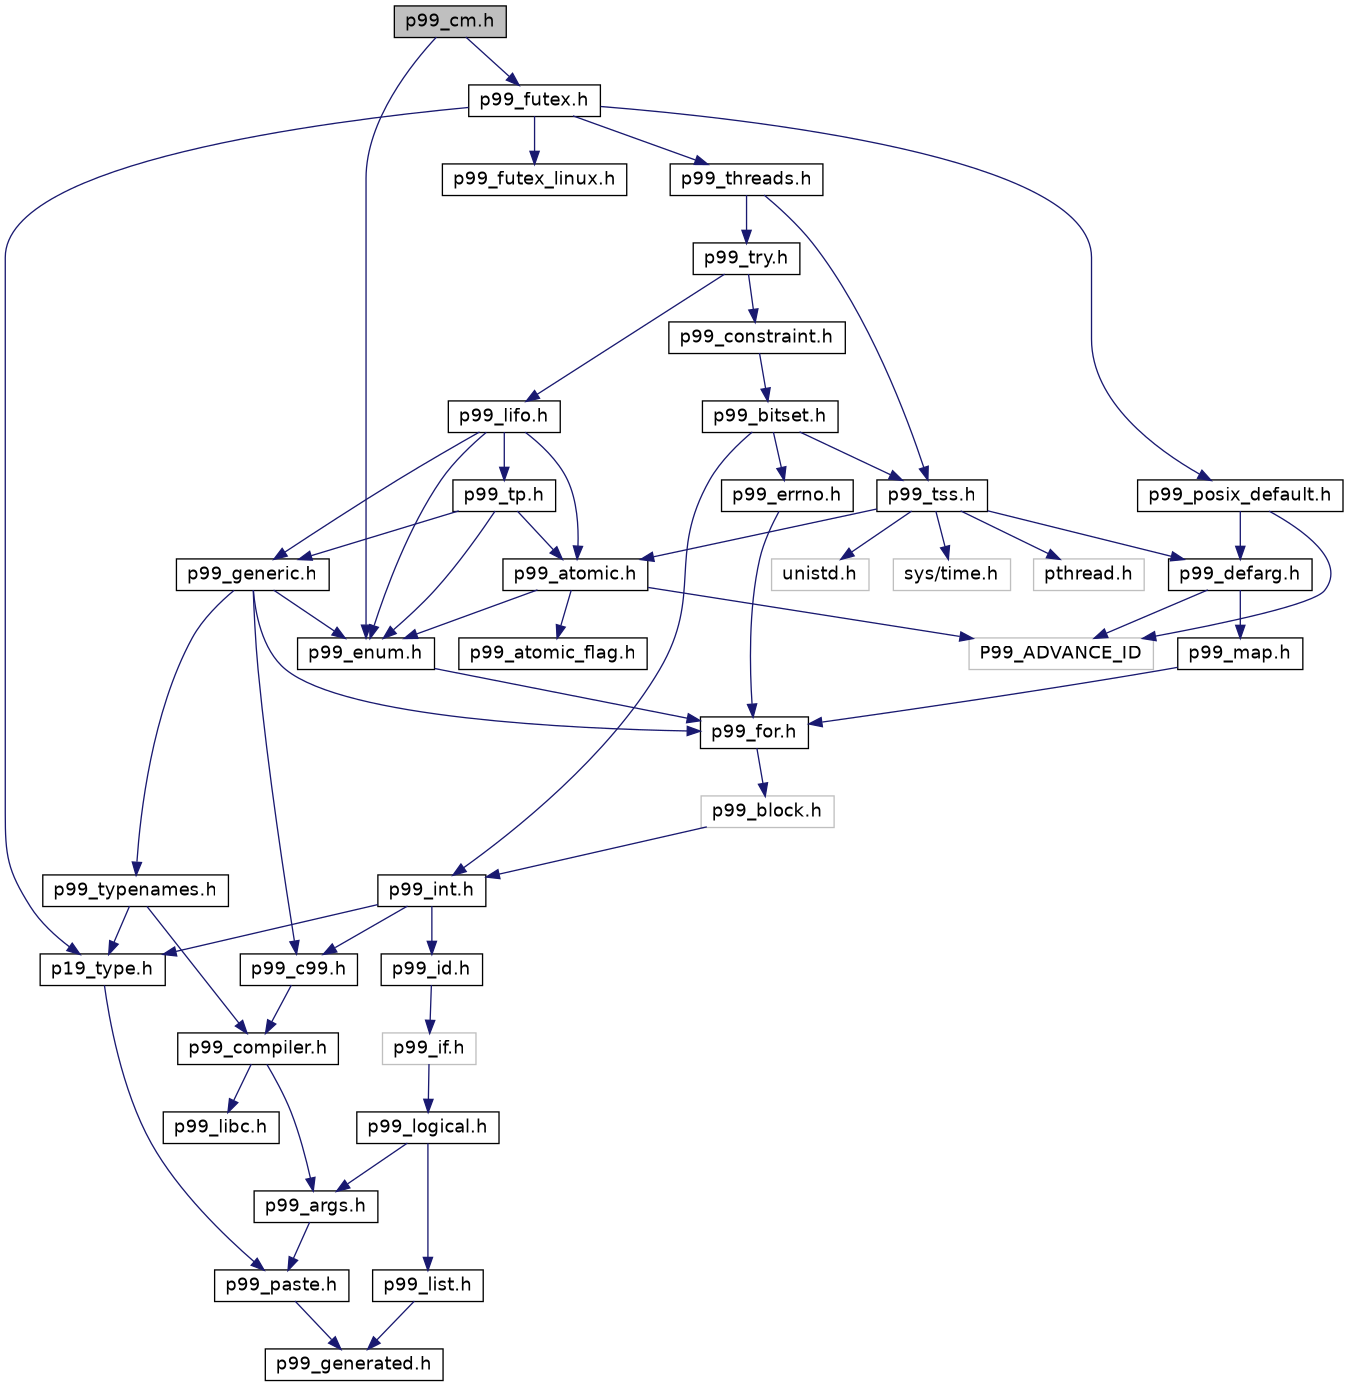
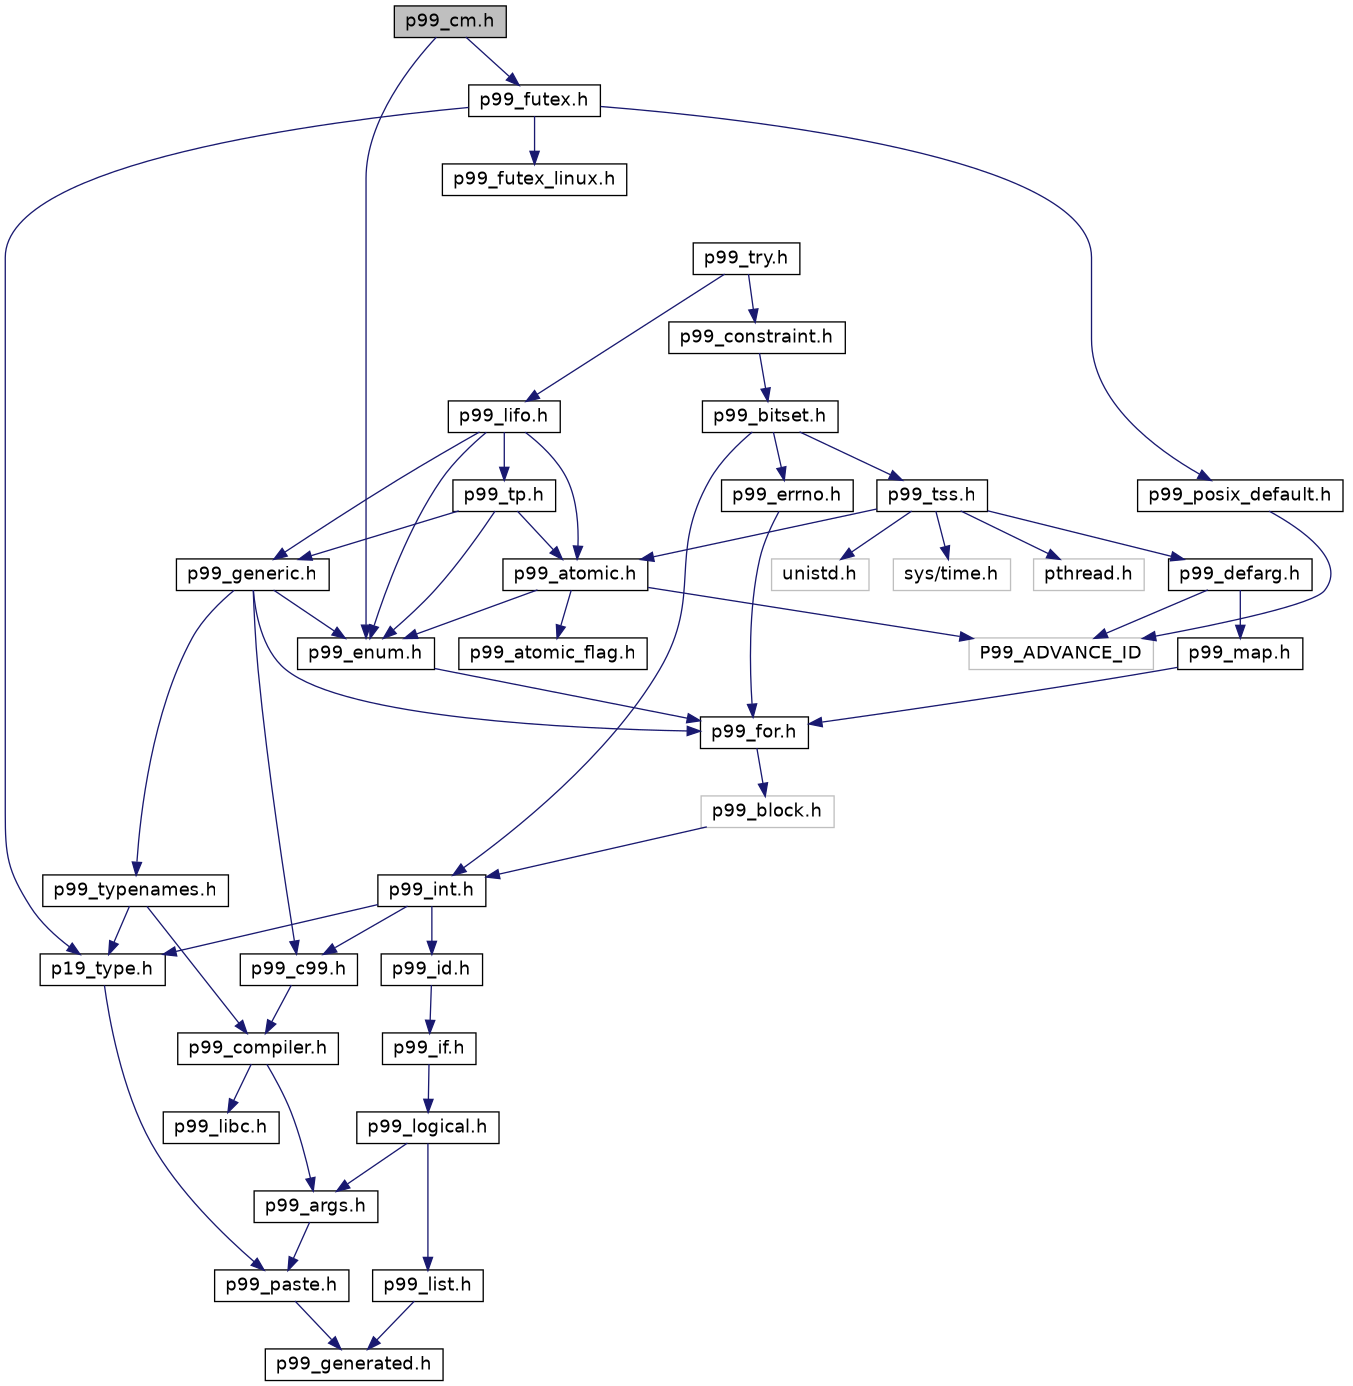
  digraph {
    node [color=black fillcolor=white fontname=Helvetica fontsize=14 shape=record style=filled]
    edge [color=midnightblue fontname=Helvetica fontsize=14 labelfontname=Helvetica labelfontsize=14 style=solid]
    n1 [fillcolor=grey75 fontcolor=black height=0.2 label="p99_cm.h" width=0.4]
    n2 [height=0.2 label="p99_futex.h" width=0.4]
    n3 [height=0.2 label="p99_enum.h" width=0.4]
    n4 [height=0.2 label="p19_type.h" width=0.4]
-   n5 [height=0.2 label="p99_threads.h" width=0.4]
    n6 [height=0.2 label="p99_posix_default.h" width=0.4]
    n7 [height=0.2 label="p99_futex_linux.h" width=0.4]
    n8 [height=0.2 label="p99_for.h" width=0.4]
    n9 [height=0.2 label="p99_paste.h" width=0.4]
    n10 [height=0.2 label="p99_try.h" width=0.4]
    n11 [height=0.2 label="p99_tss.h" width=0.4]
    n12 [height=0.2 label="p99_defarg.h" width=0.4]
    n13 [color=grey75 height=0.2 label=P99_ADVANCE_ID width=0.4]
    n14 [height=0.2 label="p99_generated.h" width=0.4]
    n15 [height=0.2 label="p99_constraint.h" width=0.4]
    n16 [height=0.2 label="p99_lifo.h" width=0.4]
    n17 [color=grey75 height=0.2 label="unistd.h" width=0.4]
    n18 [color=grey75 height=0.2 label="sys/time.h" width=0.4]
    n19 [color=grey75 height=0.2 label="pthread.h" width=0.4]
    n20 [height=0.2 label="p99_atomic.h" width=0.4]
    n21 [height=0.2 label="p99_bitset.h" width=0.4]
    n22 [height=0.2 label="p99_generic.h" width=0.4]
    n23 [height=0.2 label="p99_tp.h" width=0.4]
    n24 [height=0.2 label="p99_int.h" width=0.4]
    n25 [height=0.2 label="p99_errno.h" width=0.4]
    n26 [height=0.2 label="p99_c99.h" width=0.4]
    n27 [height=0.2 label="p99_id.h" width=0.4]
    n28 [height=0.2 label="p99_compiler.h" width=0.4]
    n29 [height=0.2 label="p99_map.h" width=0.4]
    n30 [height=0.2 label="p99_atomic_flag.h" width=0.4]
    n31 [color=grey75 height=0.2 label="p99_block.h" width=0.4]
-   n32 [color=grey75 height=0.2 label="p99_if.h" width=0.4]
+   n32 [height=0.2 label="p99_if.h" width=0.4]
    n33 [height=0.2 label="p99_args.h" width=0.4]
    n34 [height=0.2 label="p99_libc.h" width=0.4]
    n35 [height=0.2 label="p99_logical.h" width=0.4]
    n36 [height=0.2 label="p99_list.h" width=0.4]
    n37 [height=0.2 label="p99_typenames.h" width=0.4]
    n1 -> n2
    n1 -> n3
    n2 -> n4
-   n2 -> n5
    n2 -> n6
    n2 -> n7
    n3 -> n8
    n4 -> n9
-   n5 -> n10
-   n5 -> n11
-   n6 -> n12
    n6 -> n13
    n8 -> n31
    n9 -> n14
    n10 -> n15
    n10 -> n16
    n11 -> n12
    n11 -> n17
    n11 -> n18
    n11 -> n19
    n11 -> n20
    n12 -> n13
    n12 -> n29
    n15 -> n21
    n16 -> n3
    n16 -> n20
    n16 -> n22
    n16 -> n23
    n20 -> n3
    n20 -> n13
    n20 -> n30
    n21 -> n11
    n21 -> n24
    n21 -> n25
    n22 -> n3
    n22 -> n8
    n22 -> n26
    n22 -> n37
    n23 -> n3
    n23 -> n20
    n23 -> n22
    n24 -> n4
    n24 -> n26
    n24 -> n27
    n25 -> n8
    n26 -> n28
    n27 -> n32
    n28 -> n33
    n28 -> n34
    n29 -> n8
    n31 -> n24
    n32 -> n35
    n33 -> n9
    n35 -> n33
    n35 -> n36
    n36 -> n14
    n37 -> n4
    n37 -> n28
  }
